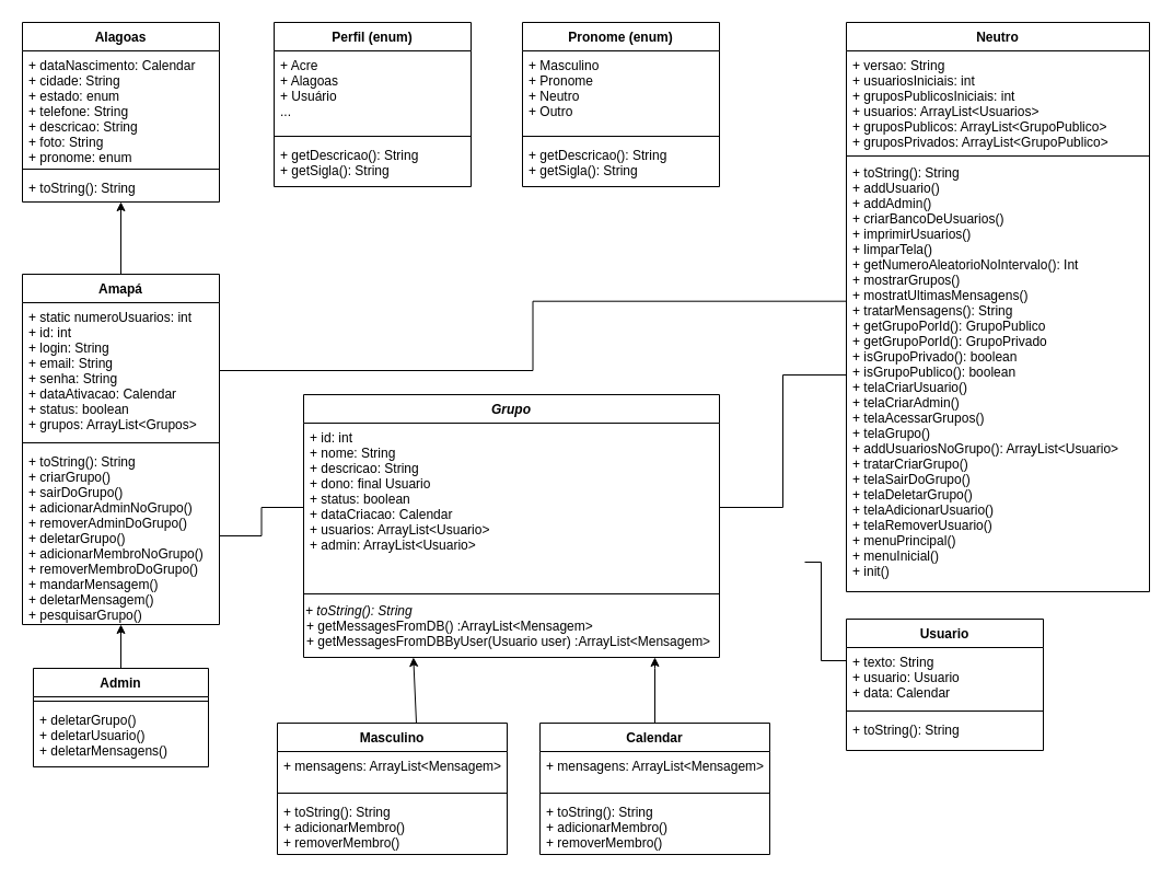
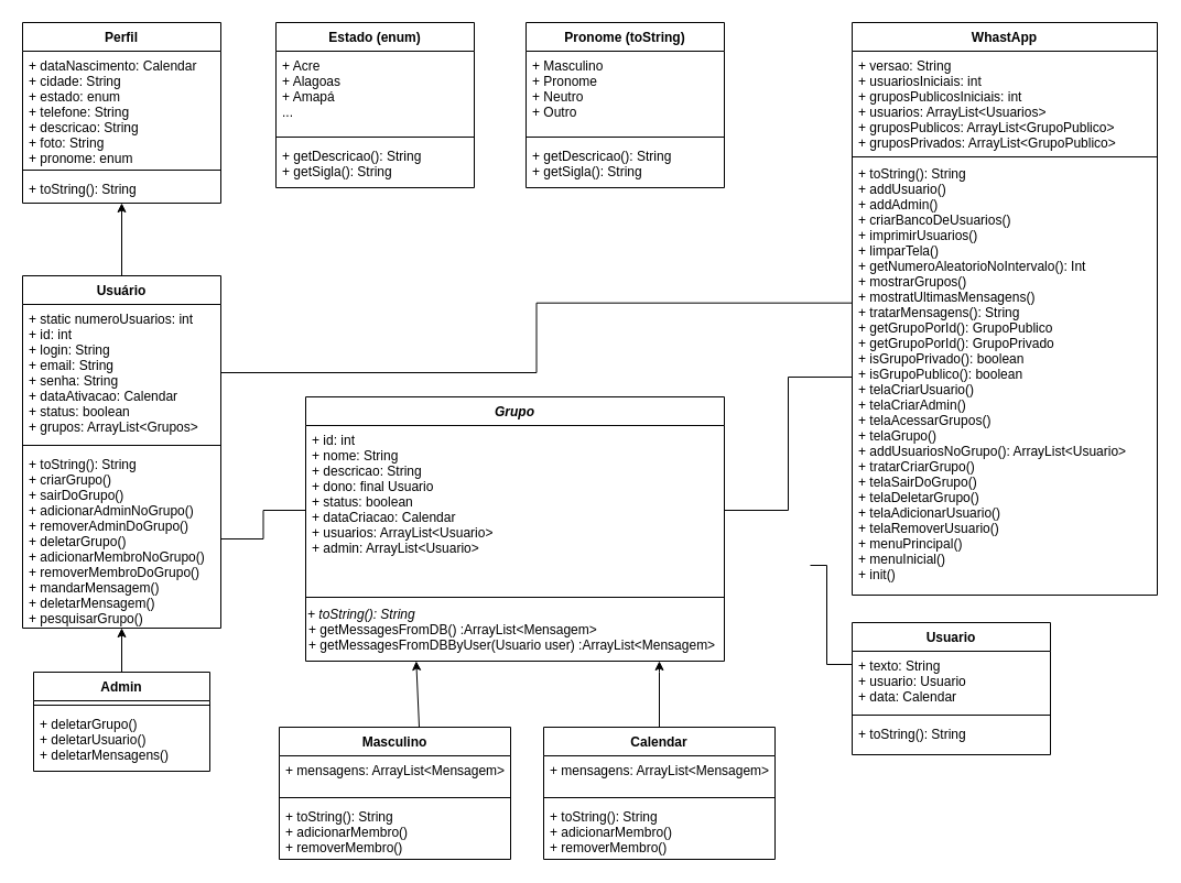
  <mxCell id="0" />
  <mxCell id="1" parent="0" />
- <mxCell id="2" value="Alagoas" style="swimlane;fontStyle=1;align=center;verticalAlign=top;childLayout=stackLayout;horizontal=1;startSize=26;horizontalStack=0;resizeParent=1;resizeParentMax=0;resizeLast=0;collapsible=1;marginBottom=0;" parent="1" vertex="1"><mxGeometry x="20" y="20" width="180" height="164" as="geometry" /></mxCell>
+ <mxCell id="2" value="Perfil" style="swimlane;fontStyle=1;align=center;verticalAlign=top;childLayout=stackLayout;horizontal=1;startSize=26;horizontalStack=0;resizeParent=1;resizeParentMax=0;resizeLast=0;collapsible=1;marginBottom=0;" parent="1" vertex="1"><mxGeometry x="20" y="20" width="180" height="164" as="geometry" /></mxCell>
  <mxCell id="3" value="+ dataNascimento: Calendar&#10;+ cidade: String&#10;+ estado: enum&#10;+ telefone: String&#10;+ descricao: String&#10;+ foto: String&#10;+ pronome: enum" style="text;strokeColor=none;fillColor=none;align=left;verticalAlign=top;spacingLeft=4;spacingRight=4;overflow=hidden;rotatable=0;points=[[0,0.5],[1,0.5]];portConstraint=eastwest;" parent="2" vertex="1"><mxGeometry y="26" width="180" height="104" as="geometry" /></mxCell>
  <mxCell id="4" value="" style="line;strokeWidth=1;fillColor=none;align=left;verticalAlign=middle;spacingTop=-1;spacingLeft=3;spacingRight=3;rotatable=0;labelPosition=right;points=[];portConstraint=eastwest;" parent="2" vertex="1"><mxGeometry y="130" width="180" height="8" as="geometry" /></mxCell>
  <mxCell id="5" value="+ toString(): String" style="text;strokeColor=none;fillColor=none;align=left;verticalAlign=top;spacingLeft=4;spacingRight=4;overflow=hidden;rotatable=0;points=[[0,0.5],[1,0.5]];portConstraint=eastwest;" parent="2" vertex="1"><mxGeometry y="138" width="180" height="26" as="geometry" /></mxCell>
  <mxCell id="6" style="edgeStyle=orthogonalEdgeStyle;rounded=0;orthogonalLoop=1;jettySize=auto;html=1;exitX=0.5;exitY=0;exitDx=0;exitDy=0;entryX=0.5;entryY=1;entryDx=0;entryDy=0;entryPerimeter=0;" parent="1" source="7" target="5" edge="1"><mxGeometry relative="1" as="geometry" /></mxCell>
- <mxCell id="7" value="Amapá" style="swimlane;fontStyle=1;align=center;verticalAlign=top;childLayout=stackLayout;horizontal=1;startSize=26;horizontalStack=0;resizeParent=1;resizeParentMax=0;resizeLast=0;collapsible=1;marginBottom=0;" parent="1" vertex="1"><mxGeometry x="20" y="250" width="180" height="320" as="geometry"><mxRectangle x="80" y="280" width="100" height="26" as="alternateBounds" /></mxGeometry></mxCell>
+ <mxCell id="7" value="Usuário" style="swimlane;fontStyle=1;align=center;verticalAlign=top;childLayout=stackLayout;horizontal=1;startSize=26;horizontalStack=0;resizeParent=1;resizeParentMax=0;resizeLast=0;collapsible=1;marginBottom=0;" parent="1" vertex="1"><mxGeometry x="20" y="250" width="180" height="320" as="geometry"><mxRectangle x="80" y="280" width="100" height="26" as="alternateBounds" /></mxGeometry></mxCell>
  <mxCell id="8" value="+ static numeroUsuarios: int&#10;+ id: int&#10;+ login: String&#10;+ email: String&#10;+ senha: String&#10;+ dataAtivacao: Calendar&#10;+ status: boolean&#10;+ grupos: ArrayList&lt;Grupos&gt;" style="text;strokeColor=none;fillColor=none;align=left;verticalAlign=top;spacingLeft=4;spacingRight=4;overflow=hidden;rotatable=0;points=[[0,0.5],[1,0.5]];portConstraint=eastwest;" parent="7" vertex="1"><mxGeometry y="26" width="180" height="124" as="geometry" /></mxCell>
  <mxCell id="9" value="" style="line;strokeWidth=1;fillColor=none;align=left;verticalAlign=middle;spacingTop=-1;spacingLeft=3;spacingRight=3;rotatable=0;labelPosition=right;points=[];portConstraint=eastwest;" parent="7" vertex="1"><mxGeometry y="150" width="180" height="8" as="geometry" /></mxCell>
  <mxCell id="10" value="+ toString(): String&#10;+ criarGrupo()&#10;+ sairDoGrupo()&#10;+ adicionarAdminNoGrupo()&#10;+ removerAdminDoGrupo()&#10;+ deletarGrupo()&#10;+ adicionarMembroNoGrupo()&#10;+ removerMembroDoGrupo()&#10;+ mandarMensagem()&#10;+ deletarMensagem()&#10;+ pesquisarGrupo()" style="text;strokeColor=none;fillColor=none;align=left;verticalAlign=top;spacingLeft=4;spacingRight=4;overflow=hidden;rotatable=0;points=[[0,0.5],[1,0.5]];portConstraint=eastwest;" parent="7" vertex="1"><mxGeometry y="158" width="180" height="162" as="geometry" /></mxCell>
  <mxCell id="11" value="Grupo" style="swimlane;fontStyle=3;align=center;verticalAlign=top;childLayout=stackLayout;horizontal=1;startSize=26;horizontalStack=0;resizeParent=1;resizeParentMax=0;resizeLast=0;collapsible=1;marginBottom=0;" parent="1" vertex="1"><mxGeometry x="277" y="360" width="380" height="240" as="geometry" /></mxCell>
  <mxCell id="12" value="+ id: int&#10;+ nome: String&#10;+ descricao: String&#10;+ dono: final Usuario&#10;+ status: boolean&#10;+ dataCriacao: Calendar&#10;+ usuarios: ArrayList&lt;Usuario&gt;&#10;+ admin: ArrayList&lt;Usuario&gt;" style="text;strokeColor=none;fillColor=none;align=left;verticalAlign=top;spacingLeft=4;spacingRight=4;overflow=hidden;rotatable=0;points=[[0,0.5],[1,0.5]];portConstraint=eastwest;" parent="11" vertex="1"><mxGeometry y="26" width="380" height="154" as="geometry" /></mxCell>
  <mxCell id="13" value="" style="line;strokeWidth=1;fillColor=none;align=left;verticalAlign=middle;spacingTop=-1;spacingLeft=3;spacingRight=3;rotatable=0;labelPosition=right;points=[];portConstraint=eastwest;" parent="11" vertex="1"><mxGeometry y="180" width="380" height="4" as="geometry" /></mxCell>
  <mxCell id="14" value="+ toString(): String" style="text;html=1;align=left;verticalAlign=top;resizable=0;points=[];autosize=1;spacing=2;spacingRight=2;fontStyle=2" vertex="1" parent="11"><mxGeometry y="184" width="380" height="20" as="geometry" /></mxCell>
  <mxCell id="15" value="+ getMessagesFromDB() :ArrayList&lt;Mensagem&gt;&#10;+ getMessagesFromDBByUser(Usuario user) :ArrayList&lt;Mensagem&gt;&#10;" style="text;strokeColor=none;fillColor=none;align=left;verticalAlign=middle;spacingLeft=2;spacingRight=5;overflow=hidden;rotatable=0;points=[[0,0.5],[1,0.5]];portConstraint=eastwest;fontStyle=0;spacing=1;" parent="11" vertex="1"><mxGeometry y="204" width="380" height="36" as="geometry" /></mxCell>
  <mxCell id="16" style="edgeStyle=orthogonalEdgeStyle;rounded=0;orthogonalLoop=1;jettySize=auto;html=1;exitX=0.5;exitY=0;exitDx=0;exitDy=0;entryX=0.5;entryY=1;entryDx=0;entryDy=0;entryPerimeter=0;endArrow=classic;endFill=1;" parent="1" source="17" target="10" edge="1"><mxGeometry relative="1" as="geometry" /></mxCell>
  <mxCell id="17" value="Admin" style="swimlane;fontStyle=1;align=center;verticalAlign=top;childLayout=stackLayout;horizontal=1;startSize=26;horizontalStack=0;resizeParent=1;resizeParentMax=0;resizeLast=0;collapsible=1;marginBottom=0;" parent="1" vertex="1"><mxGeometry x="30" y="610" width="160" height="90" as="geometry" /></mxCell>
  <mxCell id="18" value="" style="line;strokeWidth=1;fillColor=none;align=left;verticalAlign=middle;spacingTop=-1;spacingLeft=3;spacingRight=3;rotatable=0;labelPosition=right;points=[];portConstraint=eastwest;" parent="17" vertex="1"><mxGeometry y="26" width="160" height="8" as="geometry" /></mxCell>
  <mxCell id="19" value="+ deletarGrupo()&#10;+ deletarUsuario()&#10;+ deletarMensagens()" style="text;strokeColor=none;fillColor=none;align=left;verticalAlign=top;spacingLeft=4;spacingRight=4;overflow=hidden;rotatable=0;points=[[0,0.5],[1,0.5]];portConstraint=eastwest;" parent="17" vertex="1"><mxGeometry y="34" width="160" height="56" as="geometry" /></mxCell>
  <mxCell id="20" value="Masculino" style="swimlane;fontStyle=1;align=center;verticalAlign=top;childLayout=stackLayout;horizontal=1;startSize=26;horizontalStack=0;resizeParent=1;resizeParentMax=0;resizeLast=0;collapsible=1;marginBottom=0;" parent="1" vertex="1"><mxGeometry x="253" y="660" width="210" height="120" as="geometry" /></mxCell>
  <mxCell id="21" value="+ mensagens: ArrayList&lt;Mensagem&gt;" style="text;strokeColor=none;fillColor=none;align=left;verticalAlign=top;spacingLeft=4;spacingRight=4;overflow=hidden;rotatable=0;points=[[0,0.5],[1,0.5]];portConstraint=eastwest;" parent="20" vertex="1"><mxGeometry y="26" width="210" height="34" as="geometry" /></mxCell>
  <mxCell id="22" value="" style="line;strokeWidth=1;fillColor=none;align=left;verticalAlign=middle;spacingTop=-1;spacingLeft=3;spacingRight=3;rotatable=0;labelPosition=right;points=[];portConstraint=eastwest;" parent="20" vertex="1"><mxGeometry y="60" width="210" height="8" as="geometry" /></mxCell>
  <mxCell id="23" value="+ toString(): String&#10;+ adicionarMembro()&#10;+ removerMembro()" style="text;strokeColor=none;fillColor=none;align=left;verticalAlign=top;spacingLeft=4;spacingRight=4;overflow=hidden;rotatable=0;points=[[0,0.5],[1,0.5]];portConstraint=eastwest;" parent="20" vertex="1"><mxGeometry y="68" width="210" height="52" as="geometry" /></mxCell>
  <mxCell id="24" style="edgeStyle=orthogonalEdgeStyle;rounded=0;orthogonalLoop=1;jettySize=auto;html=1;exitX=0.5;exitY=0;exitDx=0;exitDy=0;endArrow=classic;endFill=1;" parent="1" source="25" target="15" edge="1"><mxGeometry relative="1" as="geometry"><mxPoint x="598" y="613" as="targetPoint" /><Array as="points"><mxPoint x="598" y="610" /><mxPoint x="598" y="610" /></Array></mxGeometry></mxCell>
  <mxCell id="25" value="Calendar" style="swimlane;fontStyle=1;align=center;verticalAlign=top;childLayout=stackLayout;horizontal=1;startSize=26;horizontalStack=0;resizeParent=1;resizeParentMax=0;resizeLast=0;collapsible=1;marginBottom=0;" parent="1" vertex="1"><mxGeometry x="493" y="660" width="210" height="120" as="geometry" /></mxCell>
  <mxCell id="26" value="+ mensagens: ArrayList&lt;Mensagem&gt;" style="text;strokeColor=none;fillColor=none;align=left;verticalAlign=top;spacingLeft=4;spacingRight=4;overflow=hidden;rotatable=0;points=[[0,0.5],[1,0.5]];portConstraint=eastwest;" parent="25" vertex="1"><mxGeometry y="26" width="210" height="34" as="geometry" /></mxCell>
  <mxCell id="27" value="" style="line;strokeWidth=1;fillColor=none;align=left;verticalAlign=middle;spacingTop=-1;spacingLeft=3;spacingRight=3;rotatable=0;labelPosition=right;points=[];portConstraint=eastwest;" parent="25" vertex="1"><mxGeometry y="60" width="210" height="8" as="geometry" /></mxCell>
  <mxCell id="28" value="+ toString(): String&#10;+ adicionarMembro()&#10;+ removerMembro()" style="text;strokeColor=none;fillColor=none;align=left;verticalAlign=top;spacingLeft=4;spacingRight=4;overflow=hidden;rotatable=0;points=[[0,0.5],[1,0.5]];portConstraint=eastwest;" parent="25" vertex="1"><mxGeometry y="68" width="210" height="52" as="geometry" /></mxCell>
  <mxCell id="29" value="Usuario" style="swimlane;fontStyle=1;align=center;verticalAlign=top;childLayout=stackLayout;horizontal=1;startSize=26;horizontalStack=0;resizeParent=1;resizeParentMax=0;resizeLast=0;collapsible=1;marginBottom=0;" parent="1" vertex="1"><mxGeometry x="773" y="565" width="180" height="120" as="geometry"><mxRectangle x="80" y="280" width="100" height="26" as="alternateBounds" /></mxGeometry></mxCell>
  <mxCell id="30" value="+ texto: String&#10;+ usuario: Usuario&#10;+ data: Calendar" style="text;strokeColor=none;fillColor=none;align=left;verticalAlign=top;spacingLeft=4;spacingRight=4;overflow=hidden;rotatable=0;points=[[0,0.5],[1,0.5]];portConstraint=eastwest;" parent="29" vertex="1"><mxGeometry y="26" width="180" height="54" as="geometry" /></mxCell>
  <mxCell id="31" value="" style="line;strokeWidth=1;fillColor=none;align=left;verticalAlign=middle;spacingTop=-1;spacingLeft=3;spacingRight=3;rotatable=0;labelPosition=right;points=[];portConstraint=eastwest;" parent="29" vertex="1"><mxGeometry y="80" width="180" height="8" as="geometry" /></mxCell>
  <mxCell id="32" value="+ toString(): String" style="text;strokeColor=none;fillColor=none;align=left;verticalAlign=top;spacingLeft=4;spacingRight=4;overflow=hidden;rotatable=0;points=[[0,0.5],[1,0.5]];portConstraint=eastwest;" parent="29" vertex="1"><mxGeometry y="88" width="180" height="32" as="geometry" /></mxCell>
- <mxCell id="33" value="Perfil (enum)" style="swimlane;fontStyle=1;align=center;verticalAlign=top;childLayout=stackLayout;horizontal=1;startSize=26;horizontalStack=0;resizeParent=1;resizeParentMax=0;resizeLast=0;collapsible=1;marginBottom=0;" parent="1" vertex="1"><mxGeometry x="250" y="20" width="180" height="150" as="geometry" /></mxCell>
- <mxCell id="34" value="+ Acre&#10;+ Alagoas&#10;+ Usuário&#10;..." style="text;strokeColor=none;fillColor=none;align=left;verticalAlign=top;spacingLeft=4;spacingRight=4;overflow=hidden;rotatable=0;points=[[0,0.5],[1,0.5]];portConstraint=eastwest;" parent="33" vertex="1"><mxGeometry y="26" width="180" height="74" as="geometry" /></mxCell>
+ <mxCell id="33" value="Estado (enum)" style="swimlane;fontStyle=1;align=center;verticalAlign=top;childLayout=stackLayout;horizontal=1;startSize=26;horizontalStack=0;resizeParent=1;resizeParentMax=0;resizeLast=0;collapsible=1;marginBottom=0;" parent="1" vertex="1"><mxGeometry x="250" y="20" width="180" height="150" as="geometry" /></mxCell>
+ <mxCell id="34" value="+ Acre&#10;+ Alagoas&#10;+ Amapá&#10;..." style="text;strokeColor=none;fillColor=none;align=left;verticalAlign=top;spacingLeft=4;spacingRight=4;overflow=hidden;rotatable=0;points=[[0,0.5],[1,0.5]];portConstraint=eastwest;" parent="33" vertex="1"><mxGeometry y="26" width="180" height="74" as="geometry" /></mxCell>
  <mxCell id="35" value="" style="line;strokeWidth=1;fillColor=none;align=left;verticalAlign=middle;spacingTop=-1;spacingLeft=3;spacingRight=3;rotatable=0;labelPosition=right;points=[];portConstraint=eastwest;" parent="33" vertex="1"><mxGeometry y="100" width="180" height="8" as="geometry" /></mxCell>
  <mxCell id="36" value="+ getDescricao(): String&#10;+ getSigla(): String" style="text;strokeColor=none;fillColor=none;align=left;verticalAlign=top;spacingLeft=4;spacingRight=4;overflow=hidden;rotatable=0;points=[[0,0.5],[1,0.5]];portConstraint=eastwest;" parent="33" vertex="1"><mxGeometry y="108" width="180" height="42" as="geometry" /></mxCell>
- <mxCell id="37" value="Pronome (enum)" style="swimlane;fontStyle=1;align=center;verticalAlign=top;childLayout=stackLayout;horizontal=1;startSize=26;horizontalStack=0;resizeParent=1;resizeParentMax=0;resizeLast=0;collapsible=1;marginBottom=0;" parent="1" vertex="1"><mxGeometry x="477" y="20" width="180" height="150" as="geometry" /></mxCell>
+ <mxCell id="37" value="Pronome (toString)" style="swimlane;fontStyle=1;align=center;verticalAlign=top;childLayout=stackLayout;horizontal=1;startSize=26;horizontalStack=0;resizeParent=1;resizeParentMax=0;resizeLast=0;collapsible=1;marginBottom=0;" parent="1" vertex="1"><mxGeometry x="477" y="20" width="180" height="150" as="geometry" /></mxCell>
  <mxCell id="38" value="+ Masculino&#10;+ Pronome&#10;+ Neutro&#10;+ Outro" style="text;strokeColor=none;fillColor=none;align=left;verticalAlign=top;spacingLeft=4;spacingRight=4;overflow=hidden;rotatable=0;points=[[0,0.5],[1,0.5]];portConstraint=eastwest;" parent="37" vertex="1"><mxGeometry y="26" width="180" height="74" as="geometry" /></mxCell>
  <mxCell id="39" value="" style="line;strokeWidth=1;fillColor=none;align=left;verticalAlign=middle;spacingTop=-1;spacingLeft=3;spacingRight=3;rotatable=0;labelPosition=right;points=[];portConstraint=eastwest;" parent="37" vertex="1"><mxGeometry y="100" width="180" height="8" as="geometry" /></mxCell>
  <mxCell id="40" value="+ getDescricao(): String&#10;+ getSigla(): String" style="text;strokeColor=none;fillColor=none;align=left;verticalAlign=top;spacingLeft=4;spacingRight=4;overflow=hidden;rotatable=0;points=[[0,0.5],[1,0.5]];portConstraint=eastwest;" parent="37" vertex="1"><mxGeometry y="108" width="180" height="42" as="geometry" /></mxCell>
- <mxCell id="41" value="Neutro" style="swimlane;fontStyle=1;align=center;verticalAlign=top;childLayout=stackLayout;horizontal=1;startSize=26;horizontalStack=0;resizeParent=1;resizeParentMax=0;resizeLast=0;collapsible=1;marginBottom=0;" parent="1" vertex="1"><mxGeometry x="773" y="20" width="277" height="520" as="geometry" /></mxCell>
+ <mxCell id="41" value="WhastApp" style="swimlane;fontStyle=1;align=center;verticalAlign=top;childLayout=stackLayout;horizontal=1;startSize=26;horizontalStack=0;resizeParent=1;resizeParentMax=0;resizeLast=0;collapsible=1;marginBottom=0;" parent="1" vertex="1"><mxGeometry x="773" y="20" width="277" height="520" as="geometry" /></mxCell>
  <mxCell id="42" value="+ versao: String&#10;+ usuariosIniciais: int&#10;+ gruposPublicosIniciais: int&#10;+ usuarios: ArrayList&lt;Usuarios&gt;&#10;+ gruposPublicos: ArrayList&lt;GrupoPublico&gt;&#10;+ gruposPrivados: ArrayList&lt;GrupoPublico&gt;" style="text;strokeColor=none;fillColor=none;align=left;verticalAlign=top;spacingLeft=4;spacingRight=4;overflow=hidden;rotatable=0;points=[[0,0.5],[1,0.5]];portConstraint=eastwest;" parent="41" vertex="1"><mxGeometry y="26" width="277" height="94" as="geometry" /></mxCell>
  <mxCell id="43" value="" style="line;strokeWidth=1;fillColor=none;align=left;verticalAlign=middle;spacingTop=-1;spacingLeft=3;spacingRight=3;rotatable=0;labelPosition=right;points=[];portConstraint=eastwest;" parent="41" vertex="1"><mxGeometry y="120" width="277" height="4" as="geometry" /></mxCell>
  <mxCell id="44" value="+ toString(): String&#10;+ addUsuario()&#10;+ addAdmin()&#10;+ criarBancoDeUsuarios()&#10;+ imprimirUsuarios()&#10;+ limparTela()&#10;+ getNumeroAleatorioNoIntervalo(): Int&#10;+ mostrarGrupos()&#10;+ mostratUltimasMensagens()&#10;+ tratarMensagens(): String&#10;+ getGrupoPorId(): GrupoPublico&#10;+ getGrupoPorId(): GrupoPrivado&#10;+ isGrupoPrivado(): boolean&#10;+ isGrupoPublico(): boolean&#10;+ telaCriarUsuario()&#10;+ telaCriarAdmin()&#10;+ telaAcessarGrupos()&#10;+ telaGrupo()&#10;+ addUsuariosNoGrupo(): ArrayList&lt;Usuario&gt;&#10;+ tratarCriarGrupo()&#10;+ telaSairDoGrupo()&#10;+ telaDeletarGrupo()&#10;+ telaAdicionarUsuario()&#10;+ telaRemoverUsuario()&#10;+ menuPrincipal()&#10;+ menuInicial()&#10;+ init()" style="text;strokeColor=none;fillColor=none;align=left;verticalAlign=top;spacingLeft=4;spacingRight=4;overflow=hidden;rotatable=0;points=[[0,0.5],[1,0.5]];portConstraint=eastwest;" parent="41" vertex="1"><mxGeometry y="124" width="277" height="396" as="geometry" /></mxCell>
  <mxCell id="45" style="edgeStyle=orthogonalEdgeStyle;rounded=0;orthogonalLoop=1;jettySize=auto;html=1;exitX=1;exitY=0.5;exitDx=0;exitDy=0;entryX=0;entryY=0.5;entryDx=0;entryDy=0;endArrow=none;endFill=0;" parent="1" source="10" target="12" edge="1"><mxGeometry relative="1" as="geometry" /></mxCell>
  <mxCell id="46" style="edgeStyle=orthogonalEdgeStyle;rounded=0;orthogonalLoop=1;jettySize=auto;html=1;exitX=1;exitY=0.5;exitDx=0;exitDy=0;entryX=0;entryY=0.33;entryDx=0;entryDy=0;entryPerimeter=0;endArrow=none;endFill=0;" parent="1" source="8" target="44" edge="1"><mxGeometry relative="1" as="geometry" /></mxCell>
  <mxCell id="47" style="edgeStyle=orthogonalEdgeStyle;rounded=0;orthogonalLoop=1;jettySize=auto;html=1;exitX=1;exitY=0.5;exitDx=0;exitDy=0;endArrow=none;endFill=0;" parent="1" source="12" target="44" edge="1"><mxGeometry relative="1" as="geometry" /></mxCell>
  <mxCell id="48" style="edgeStyle=orthogonalEdgeStyle;rounded=0;orthogonalLoop=1;jettySize=auto;html=1;exitX=0;exitY=0.5;exitDx=0;exitDy=0;endArrow=none;endFill=0;" parent="1" source="30" edge="1"><mxGeometry relative="1" as="geometry"><mxPoint x="735" y="513" as="targetPoint" /><Array as="points"><mxPoint x="773" y="603" /><mxPoint x="750" y="603" /><mxPoint x="750" y="513" /><mxPoint x="735" y="513" /></Array></mxGeometry></mxCell>
  <mxCell id="49" value="" style="endArrow=classic;html=1;entryX=0.264;entryY=1;entryDx=0;entryDy=0;entryPerimeter=0;" edge="1" parent="1" target="15"><mxGeometry width="50" height="50" relative="1" as="geometry"><mxPoint x="380" y="660" as="sourcePoint" /><mxPoint x="430" y="620" as="targetPoint" /></mxGeometry></mxCell>
